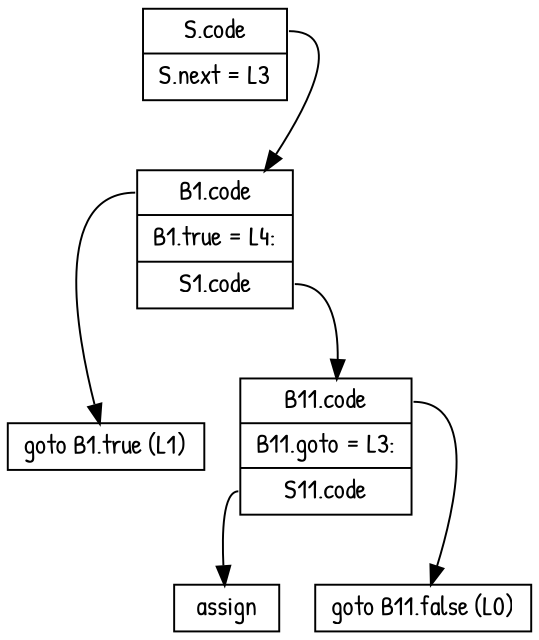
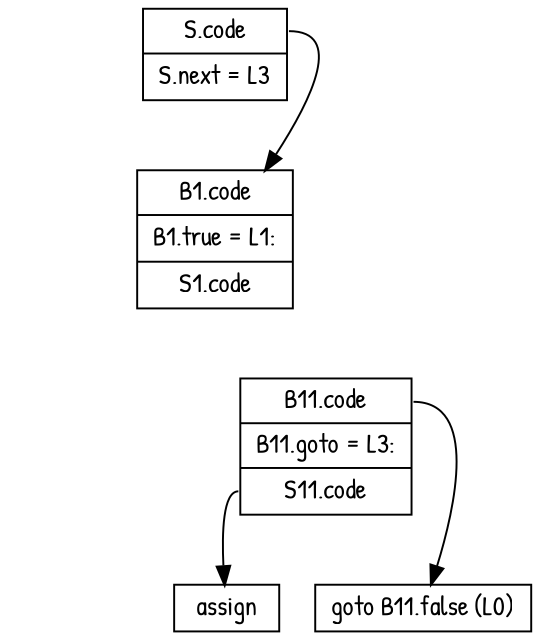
  digraph {
    fontname="Patrick Hand"
    node [fontname="Patrick Hand" shape=record]
    edge [fontname="Patrick Hand"]
    n1 [height=.1 label="{<scode> S.code|<snext> S.next = L3}"]
-   n2 [height=.1 label="{<b1code> B1.code|<b1true> B1.true = L4:|<s1code> S1.code}"]
-   n3 [height=.1 label="{goto B1.true (L1)}"]
+   n2 [height=.1 label="{<b1code> B1.code|<b1true> B1.true = L1:|<s1code> S1.code}"]
    n4 [height=.1 label="{<b11code> B11.code|<b11true> B11.goto = L3:|<s11code> S11.code}"]
    n5 [height=.1 label="{<assign> assign}"]
    n6 [height=.1 label="{goto B11.false (L0)}"]
    n1 -> n2 [tailport=scode]
-   n2 -> n3 [tailport=b1code]
-   n2 -> n4 [tailport=s1code]
    n4 -> n5 [tailport=s11code]
    n4 -> n6 [tailport=b11code]
  }
